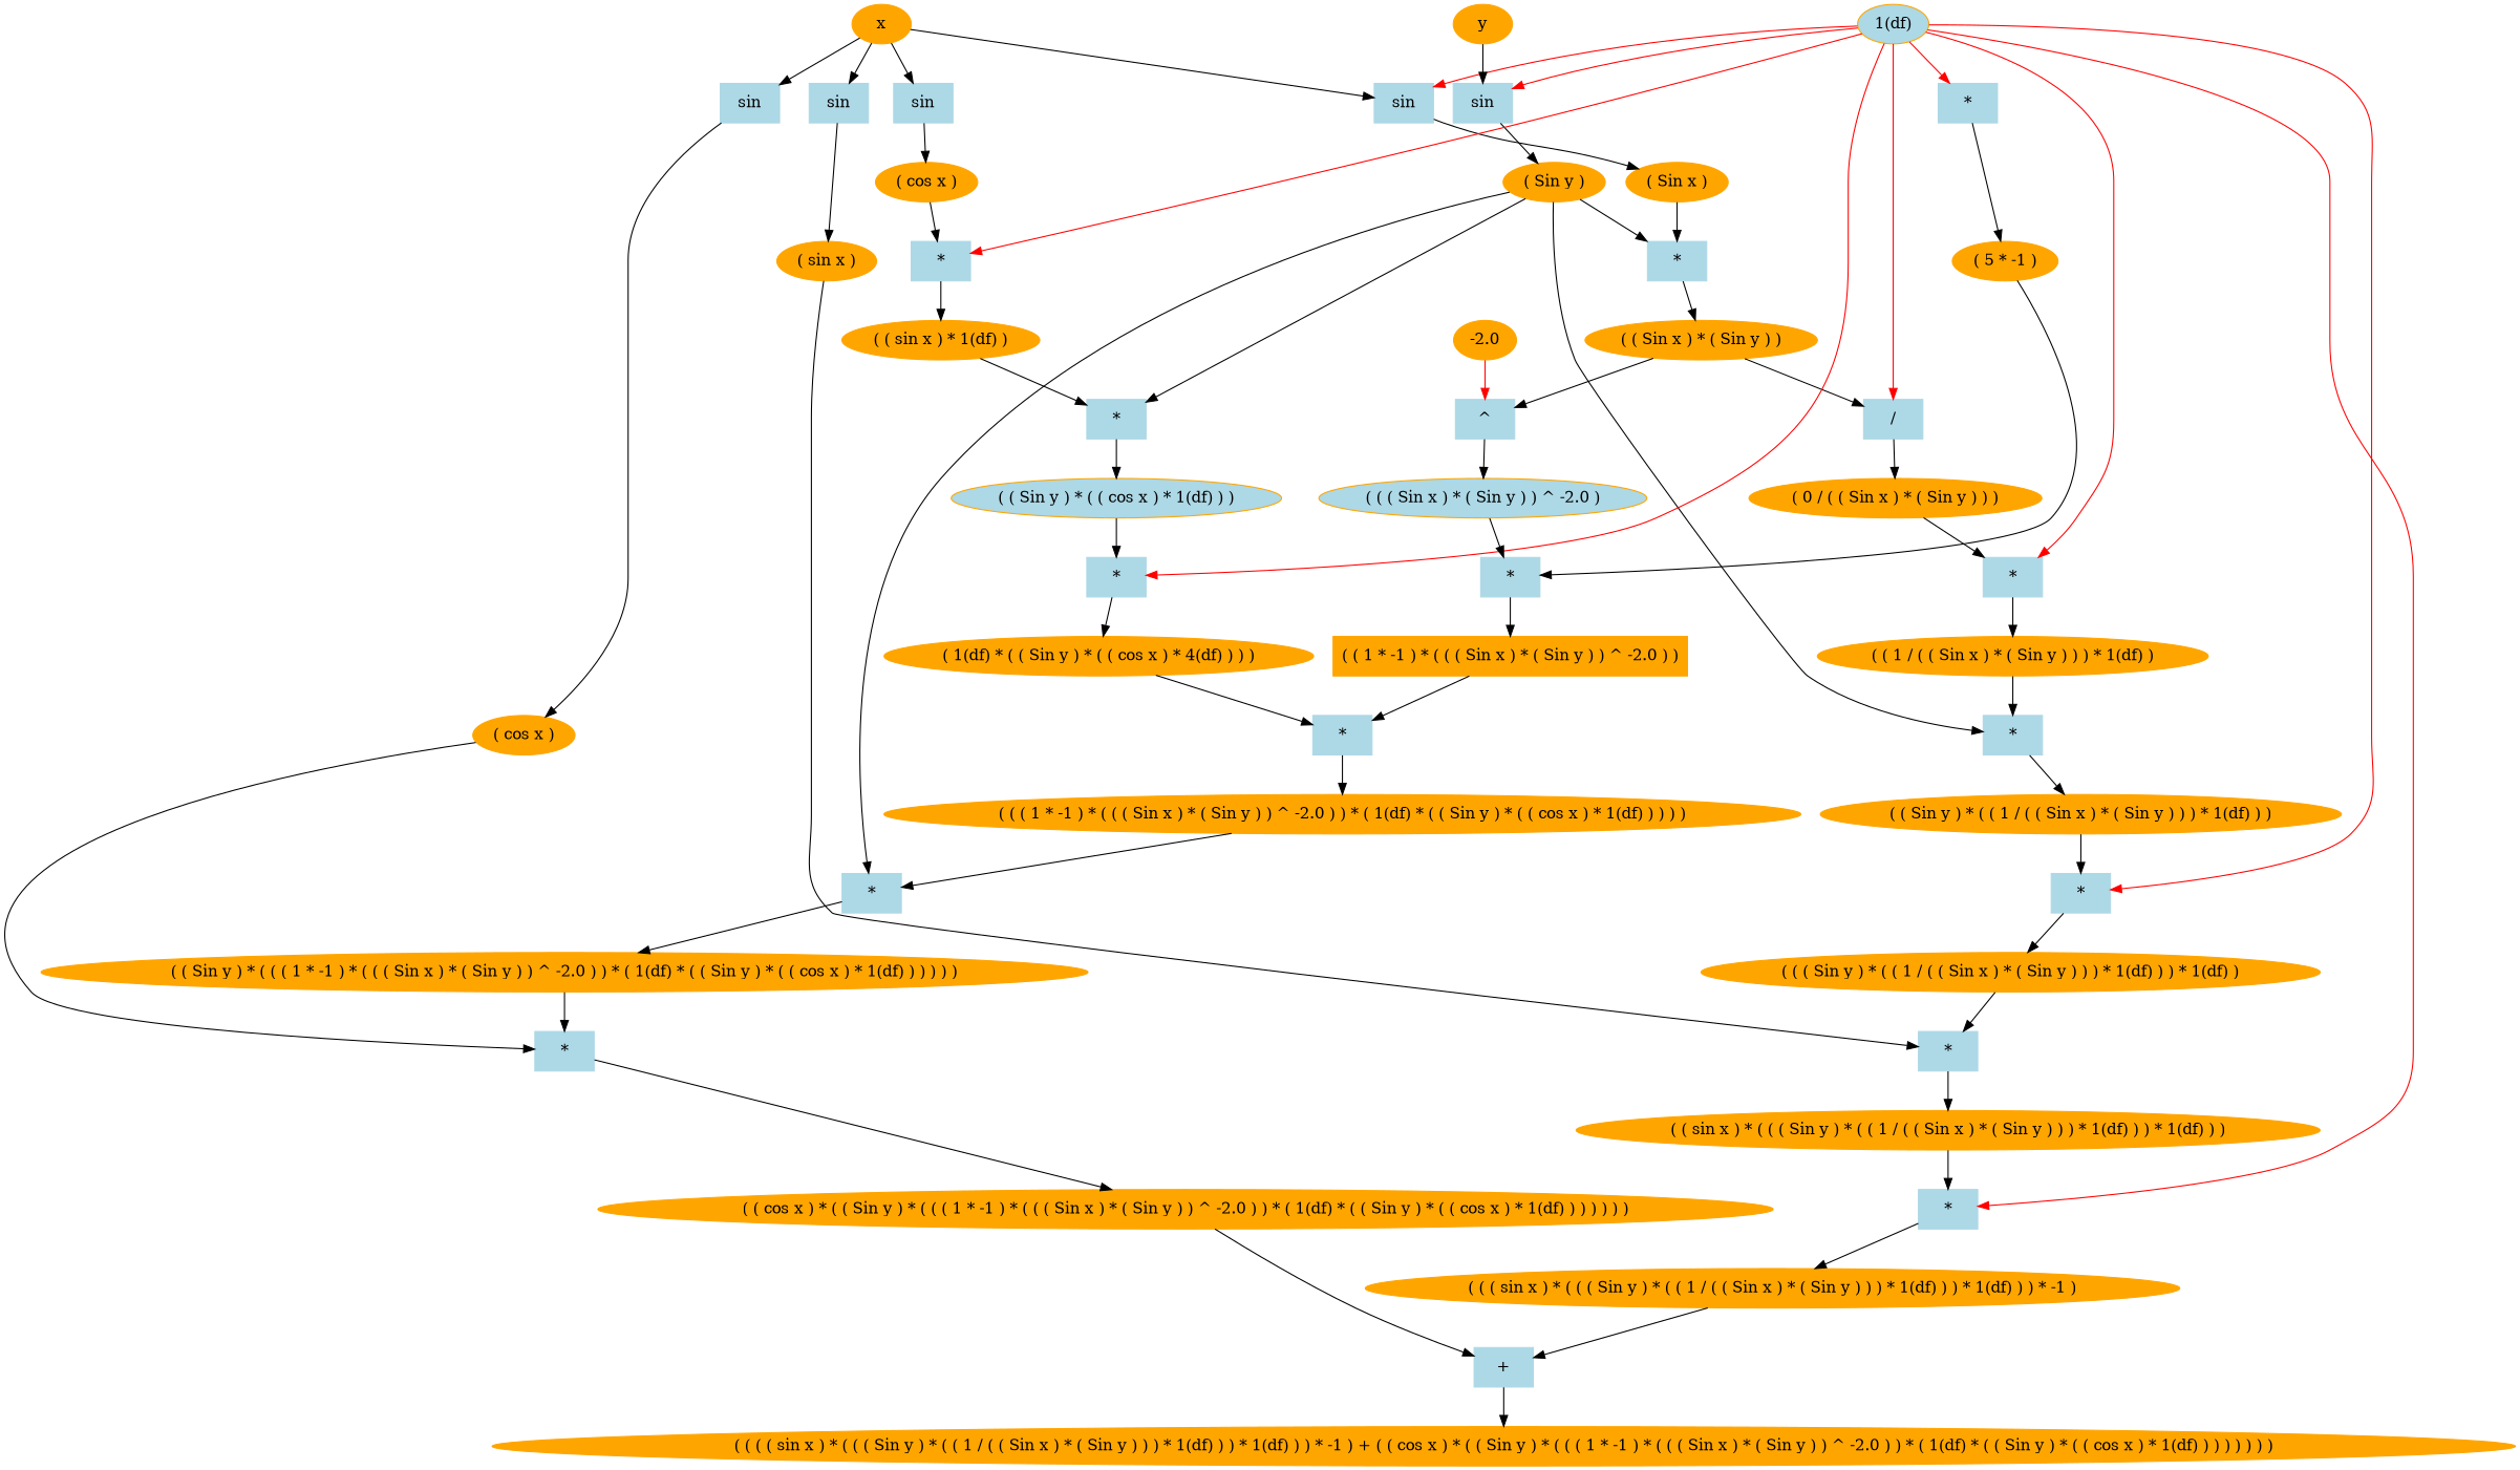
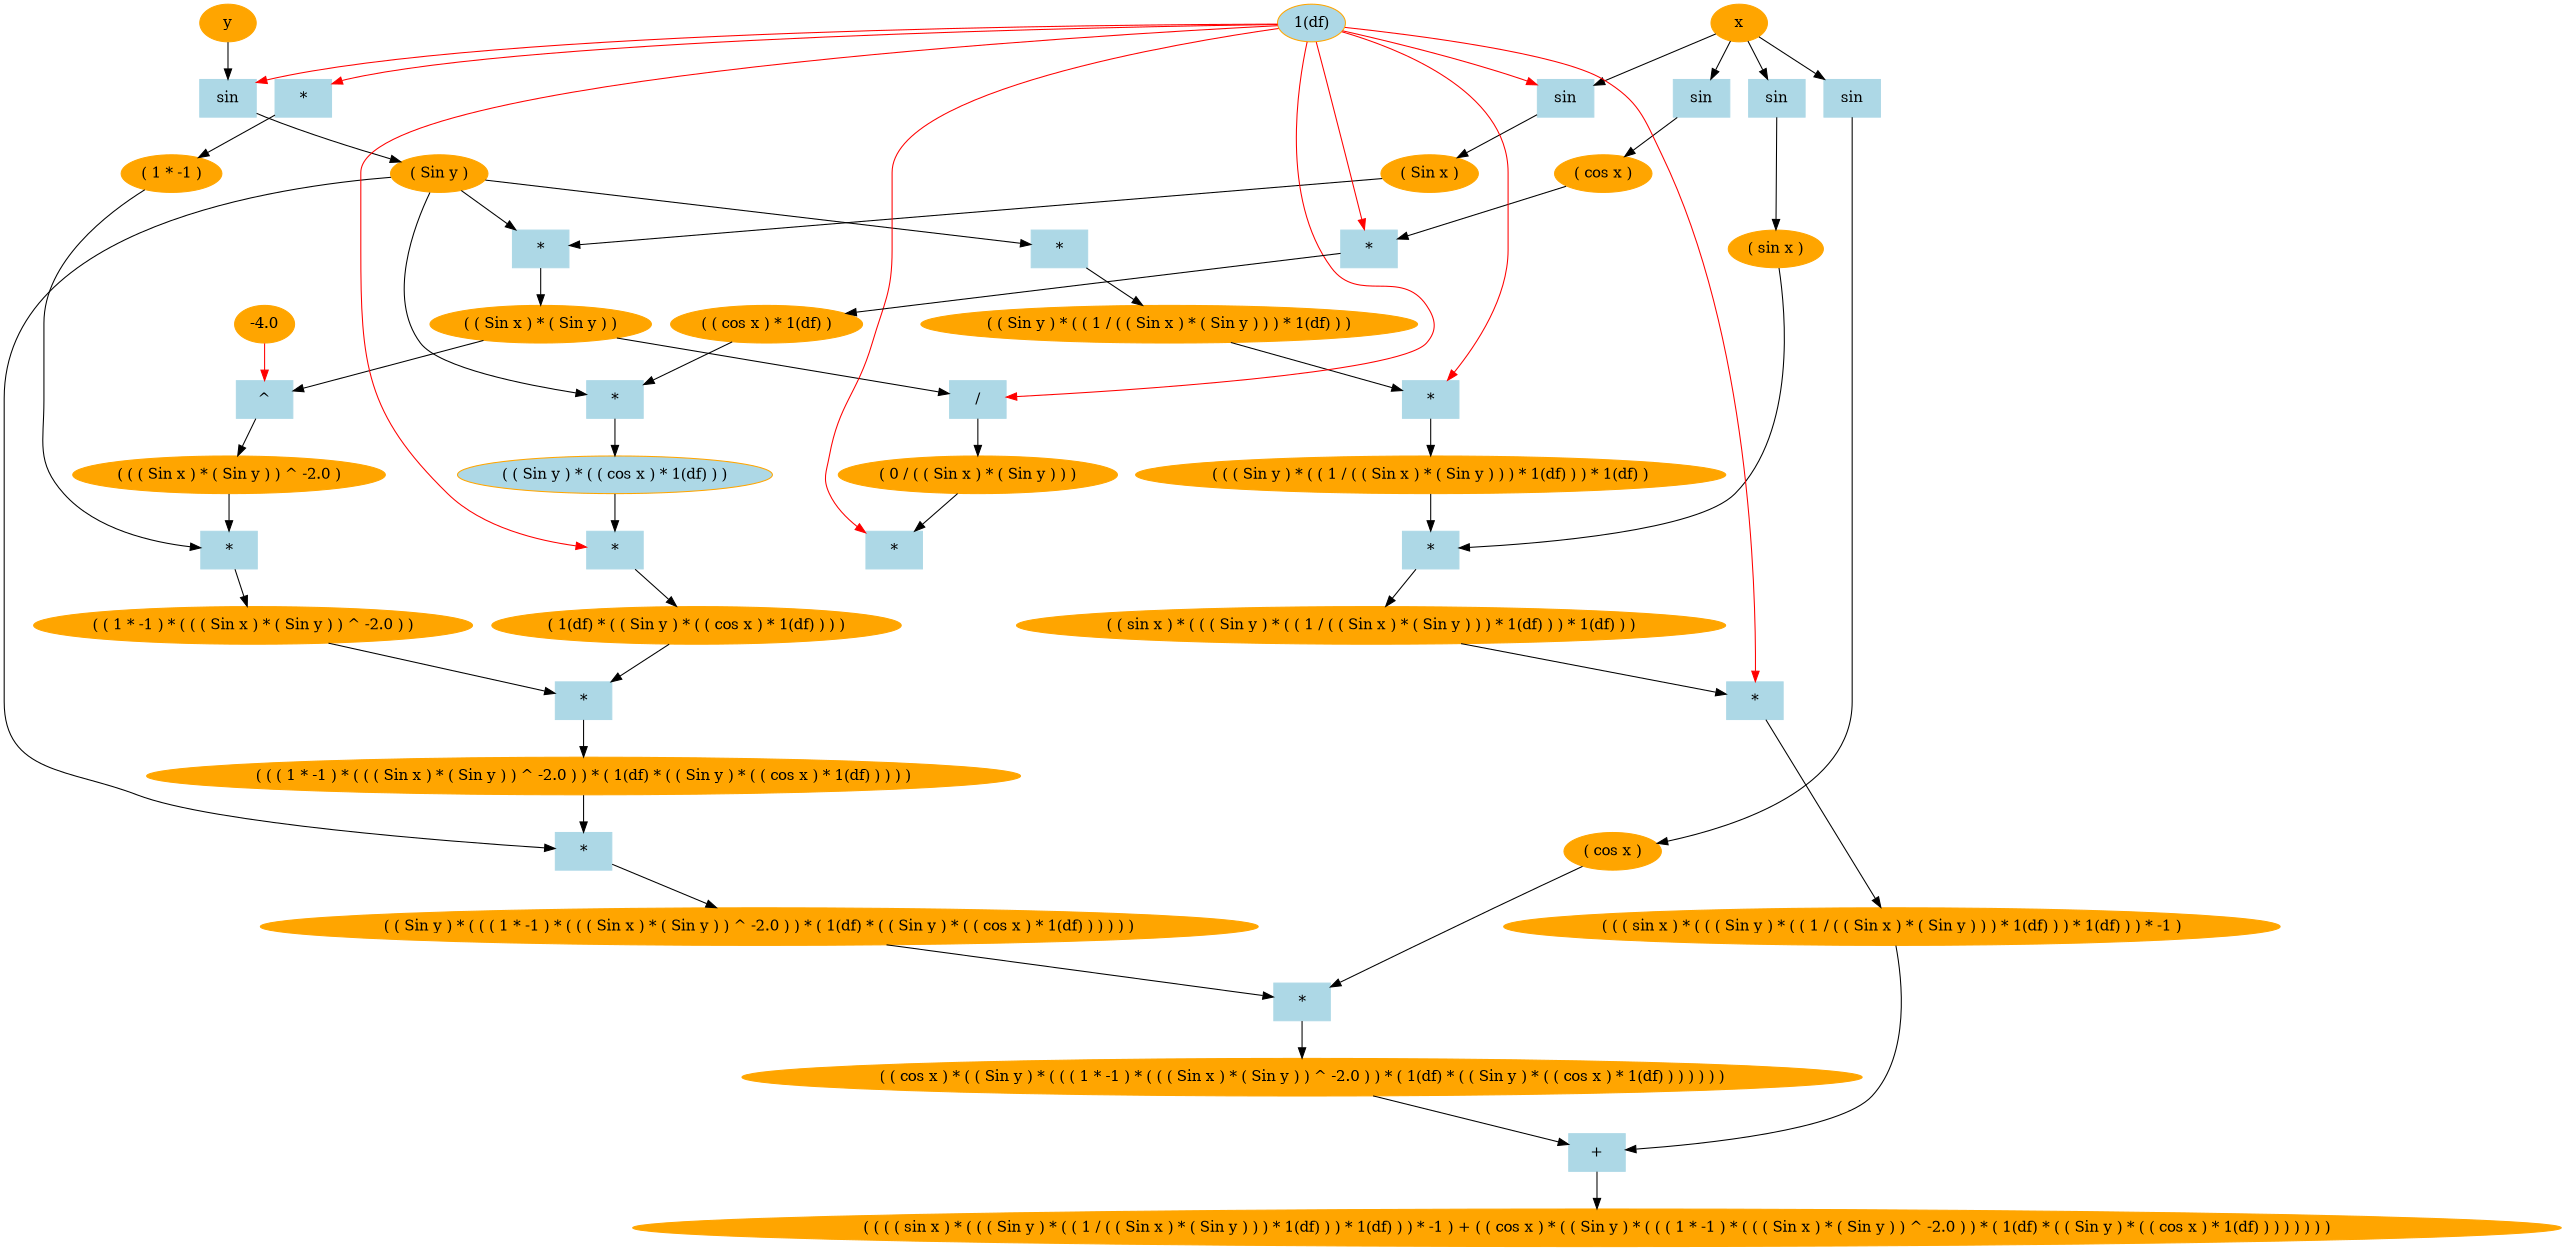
  strict digraph {
    node [color=orange style=filled]
    edge [color=black]
    n1 [label="( ( ( ( sin x ) * ( ( ( Sin y ) * ( ( 1 / ( ( Sin x ) * ( Sin y ) ) ) * 1(df) ) ) * 1(df) ) ) * -1 ) + ( ( cos x ) * ( ( Sin y ) * ( ( ( 1 * -1 ) * ( ( ( Sin x ) * ( Sin y ) ) ^ -2.0 ) ) * ( 1(df) * ( ( Sin y ) * ( ( cos x ) * 1(df) ) ) ) ) ) ) )"]
    n2 [color=lightblue label="+" shape=box]
    n3 [label="( ( ( sin x ) * ( ( ( Sin y ) * ( ( 1 / ( ( Sin x ) * ( Sin y ) ) ) * 1(df) ) ) * 1(df) ) ) * -1 )"]
    n4 [color=lightblue label="*" shape=box]
    n5 [label="( ( sin x ) * ( ( ( Sin y ) * ( ( 1 / ( ( Sin x ) * ( Sin y ) ) ) * 1(df) ) ) * 1(df) ) )"]
    n6 [color=lightblue label="*" shape=box]
    n7 [label="( sin x )"]
    n8 [color=lightblue label=sin shape=box]
    n9 [label=x]
    n10 [color=lightblue label=sin shape=box]
    n11 [color=lightblue label=sin shape=box]
    n12 [color=lightblue label=sin shape=box]
    n13 [label="( Sin x )"]
    n14 [label="( cos x )"]
    n15 [label="( cos x )"]
    n16 [label="( ( ( Sin y ) * ( ( 1 / ( ( Sin x ) * ( Sin y ) ) ) * 1(df) ) ) * 1(df) )"]
    n17 [color=lightblue label="*" shape=box]
    n18 [label="( ( Sin y ) * ( ( 1 / ( ( Sin x ) * ( Sin y ) ) ) * 1(df) ) )"]
    n19 [color=lightblue label="*" shape=box]
    n20 [label="( Sin y )"]
    n21 [color=lightblue label="*" shape=box]
    n22 [color=lightblue label="*" shape=box]
    n23 [color=lightblue label="*" shape=box]
    n24 [label="( ( Sin x ) * ( Sin y ) )"]
    n25 [label="( ( Sin y ) * ( ( ( 1 * -1 ) * ( ( ( Sin x ) * ( Sin y ) ) ^ -2.0 ) ) * ( 1(df) * ( ( Sin y ) * ( ( cos x ) * 1(df) ) ) ) ) )"]
    n26 [fillcolor=lightblue label="( ( Sin y ) * ( ( cos x ) * 1(df) ) )"]
    n27 [color=lightblue label=sin shape=box]
    n28 [fillcolor=lightblue label="1(df)"]
    n29 [color=lightblue label="*" shape=box]
    n30 [color=lightblue label="/" shape=box]
    n31 [color=lightblue label="*" shape=box]
    n32 [color=lightblue label="*" shape=box]
    n33 [color=lightblue label="*" shape=box]
-   n34 [label="( ( 1 / ( ( Sin x ) * ( Sin y ) ) ) * 1(df) )"]
    n35 [label="( 0 / ( ( Sin x ) * ( Sin y ) ) )"]
-   n36 [label="( 5 * -1 )"]
-   n37 [label="( 1(df) * ( ( Sin y ) * ( ( cos x ) * 4(df) ) ) )"]
-   n38 [label="( ( sin x ) * 1(df) )"]
+   n36 [label="( 1 * -1 )"]
+   n37 [label="( 1(df) * ( ( Sin y ) * ( ( cos x ) * 1(df) ) ) )"]
+   n38 [label="( ( cos x ) * 1(df) )"]
    n39 [label=y]
    n40 [color=lightblue label="^" shape=box]
-   n41 [label="( ( ( Sin x ) * ( Sin y ) ) ^ -2.0 )" fillcolor=lightblue]
+   n41 [label="( ( ( Sin x ) * ( Sin y ) ) ^ -2.0 )"]
    n42 [label="( ( cos x ) * ( ( Sin y ) * ( ( ( 1 * -1 ) * ( ( ( Sin x ) * ( Sin y ) ) ^ -2.0 ) ) * ( 1(df) * ( ( Sin y ) * ( ( cos x ) * 1(df) ) ) ) ) ) )"]
    n43 [color=lightblue label="*" shape=box]
    n44 [label="( ( ( 1 * -1 ) * ( ( ( Sin x ) * ( Sin y ) ) ^ -2.0 ) ) * ( 1(df) * ( ( Sin y ) * ( ( cos x ) * 1(df) ) ) ) )"]
    n45 [color=lightblue label="*" shape=box]
-   n46 [label="( ( 1 * -1 ) * ( ( ( Sin x ) * ( Sin y ) ) ^ -2.0 ) )" shape=box]
+   n46 [label="( ( 1 * -1 ) * ( ( ( Sin x ) * ( Sin y ) ) ^ -2.0 ) )"]
    n47 [color=lightblue label="*" shape=box]
-   n48 [label=-2.0]
+   n48 [label=-4.0]
    n2 -> n1 [color=""]
    n3 -> n2
    n4 -> n3 [color=""]
    n5 -> n4
    n6 -> n5 [color=""]
    n7 -> n6
    n8 -> n7 [color=""]
    n9 -> n8
    n9 -> n10
    n9 -> n11
    n9 -> n12
    n10 -> n13 [color=""]
    n11 -> n14 [color=""]
    n12 -> n15 [color=""]
    n13 -> n21
    n14 -> n43
    n15 -> n33
    n16 -> n6
    n17 -> n16 [color=""]
    n18 -> n17
    n19 -> n18 [color=""]
    n20 -> n19
    n20 -> n21
    n20 -> n22
    n20 -> n23
    n21 -> n24 [color=""]
    n22 -> n25 [color=""]
    n23 -> n26 [color=""]
    n24 -> n30
    n24 -> n40
    n25 -> n43
    n26 -> n32
    n27 -> n20 [color=""]
    n28 -> n4 [color=red]
    n28 -> n10 [color=red]
    n28 -> n17 [color=red]
    n28 -> n27 [color=red]
    n28 -> n29 [color=red]
    n28 -> n30 [color=red]
    n28 -> n31 [color=red]
    n28 -> n32 [color=red]
    n28 -> n33 [color=red]
-   n29 -> n34 [color=""]
    n30 -> n35 [color=""]
    n31 -> n36 [color=""]
    n32 -> n37 [color=""]
    n33 -> n38 [color=""]
-   n34 -> n19
    n35 -> n29
    n36 -> n47
    n37 -> n45
    n38 -> n23
    n39 -> n27
    n40 -> n41 [color=""]
    n41 -> n47
    n42 -> n2
    n43 -> n42 [color=""]
    n44 -> n22
    n45 -> n44 [color=""]
    n46 -> n45
    n47 -> n46 [color=""]
    n48 -> n40 [color=red]
  }
